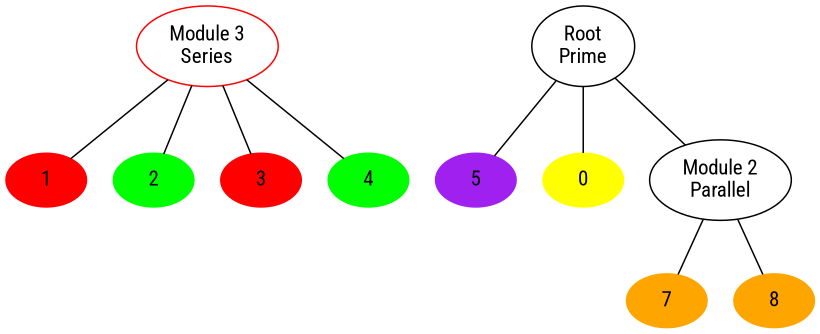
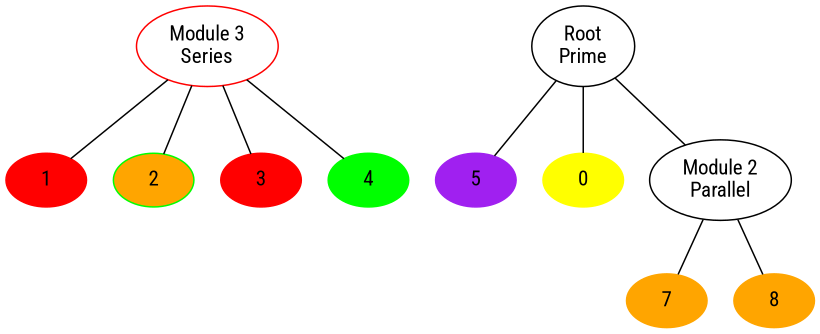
  graph {
    fontname="Roboto Condensed"
    node [color=red fontname="Roboto Condensed" style=filled]
    edge [fontname="Roboto Condensed"]
    1
-   2 [color=green]
+   2 [color=green fillcolor=orange]
    3
    4 [color=green]
    5 [color=purple]
    n6 [color=yellow label=0]
    7 [color=orange]
    8 [color=orange]
    n9 [label="Root\nPrime" color="" style=""]
    n10 [label="Module 2\nParallel" color="" style=""]
    n11 [label="Module 3\nSeries" style=""]
    subgraph sub_1 {
      1
      2
      3
      4
      5
      n6
      7
      8
    }
    n9 -- 5
    n9 -- n6
    n9 -- n10
    n10 -- 7
    n10 -- 8
    n11 -- 1
    n11 -- 2
    n11 -- 3
    n11 -- 4
  }
